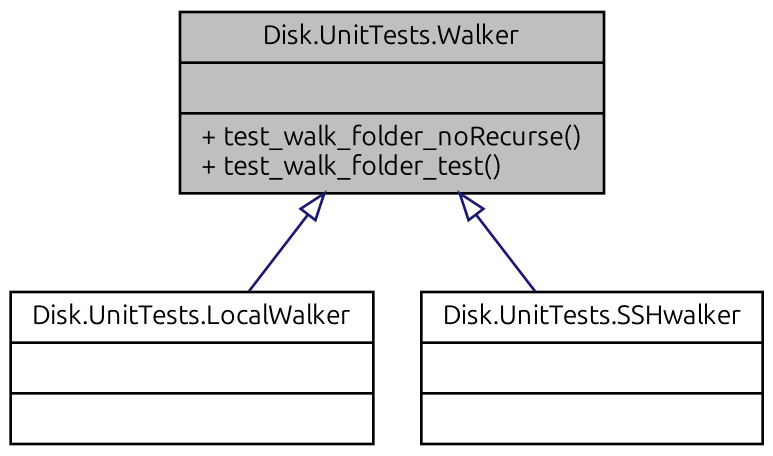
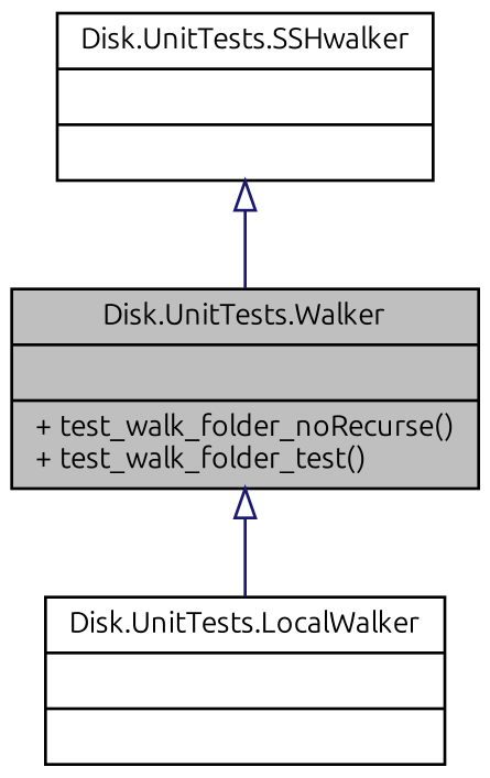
  digraph {
    fontname=Ubuntu
    node [color=black fontname=Ubuntu fontsize=10 shape=record]
    edge [arrowtail=onormal color=midnightblue dir=back fontname=Ubuntu fontsize=10 labelfontname=Helvetica labelfontsize=10 style=solid]
    n1 [fillcolor=grey75 fontcolor=black height=0.2 label="{Disk.UnitTests.Walker\n||+ test_walk_folder_noRecurse()\l+ test_walk_folder_test()\l}" style=filled width=0.4]
    n2 [height=0.2 label="{Disk.UnitTests.LocalWalker\n||}" width=0.4]
    n3 [height=0.2 label="{Disk.UnitTests.SSHwalker\n||}" width=0.4]
    n1 -> n2
-   n1 -> n3
+   n3 -> n1
  }
